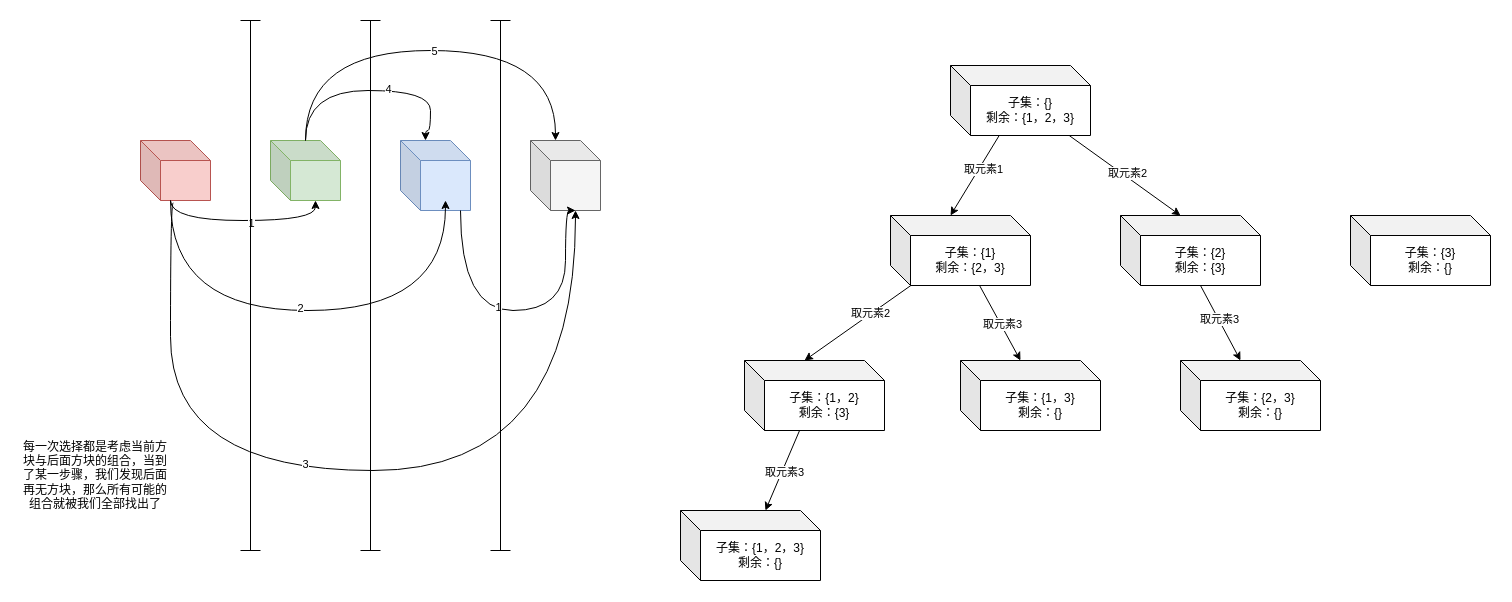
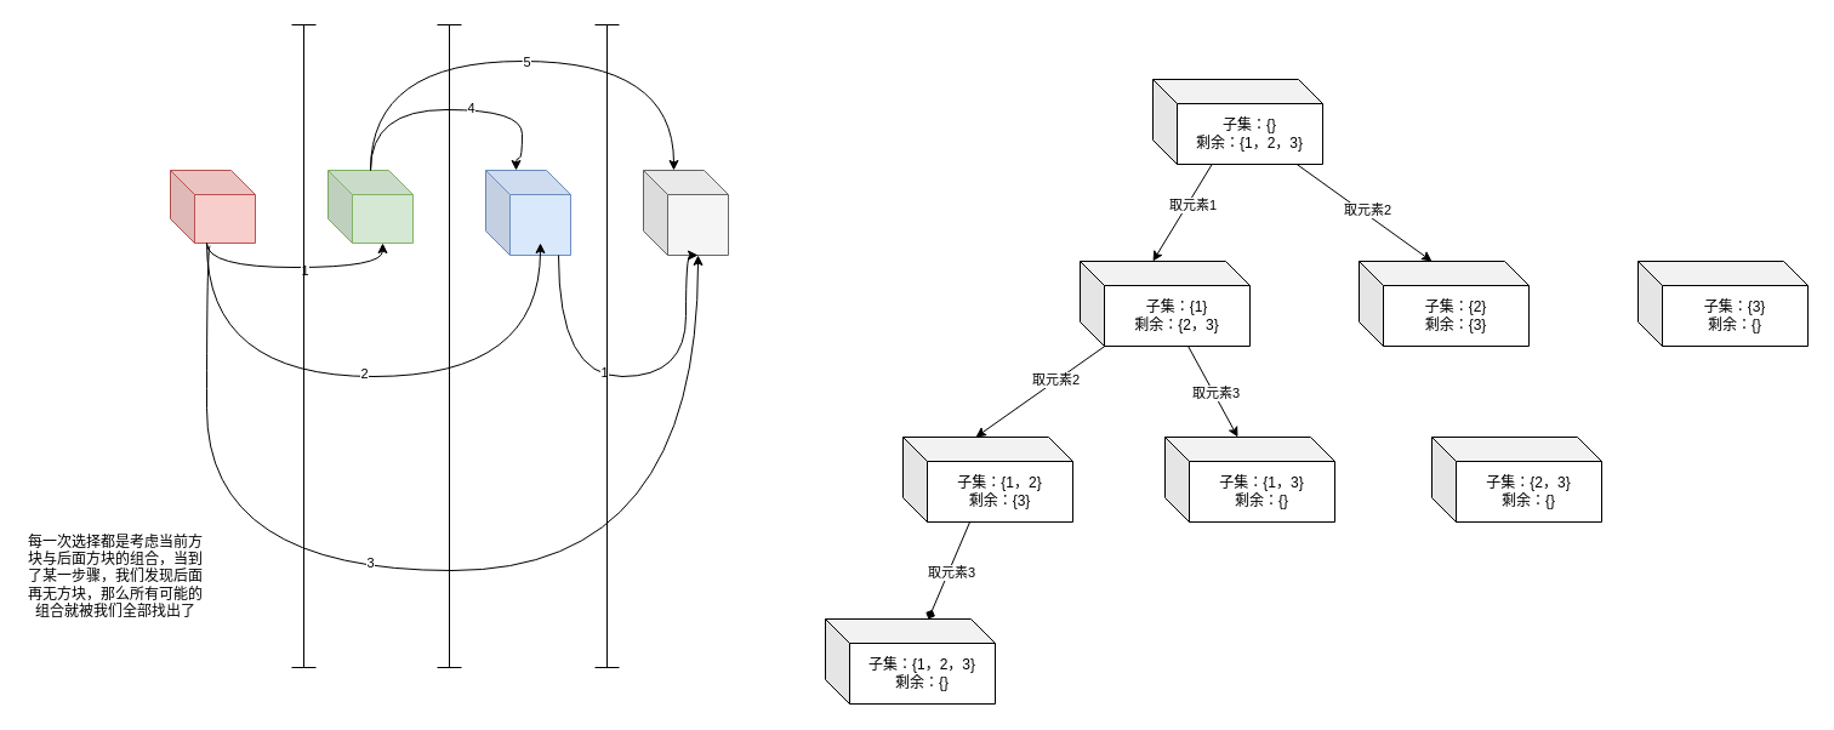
  <mxCell id="0" />
  <mxCell id="1" parent="0" />
  <mxCell id="2" value="子集：{&lt;span style=&quot;background-color: initial;&quot;&gt;}&lt;/span&gt;&lt;br&gt;剩余：{1，2，3}" style="shape=cube;whiteSpace=wrap;html=1;boundedLbl=1;backgroundOutline=1;darkOpacity=0.05;darkOpacity2=0.1;" vertex="1" parent="1"><mxGeometry x="950" y="65" width="140" height="70" as="geometry" /></mxCell>
- <mxCell id="3" style="rounded=0;orthogonalLoop=1;jettySize=auto;html=1;entryX=0;entryY=0;entryDx=60;entryDy=0;entryPerimeter=0;exitX=0;exitY=0;exitDx=80;exitDy=70;exitPerimeter=0;" edge="1" parent="1" source="7" target="36"><mxGeometry relative="1" as="geometry" /></mxCell>
- <mxCell id="4" value="取元素3" style="edgeLabel;html=1;align=center;verticalAlign=middle;resizable=0;points=[];" vertex="1" connectable="0" parent="3"><mxGeometry x="-0.115" y="1" relative="1" as="geometry"><mxPoint as="offset" /></mxGeometry></mxCell>
  <mxCell id="5" value="子集：{1&lt;span style=&quot;background-color: initial;&quot;&gt;}&lt;/span&gt;&lt;br&gt;剩余：{2，3}" style="shape=cube;whiteSpace=wrap;html=1;boundedLbl=1;backgroundOutline=1;darkOpacity=0.05;darkOpacity2=0.1;" vertex="1" parent="1"><mxGeometry x="890" y="215" width="140" height="70" as="geometry" /></mxCell>
  <mxCell id="6" value="子集：{3&lt;span style=&quot;background-color: initial;&quot;&gt;}&lt;/span&gt;&lt;br&gt;剩余：{}" style="shape=cube;whiteSpace=wrap;html=1;boundedLbl=1;backgroundOutline=1;darkOpacity=0.05;darkOpacity2=0.1;" vertex="1" parent="1"><mxGeometry x="1350" y="215" width="140" height="70" as="geometry" /></mxCell>
  <mxCell id="7" value="子集：{2&lt;span style=&quot;background-color: initial;&quot;&gt;}&lt;/span&gt;&lt;br&gt;剩余：{3}" style="shape=cube;whiteSpace=wrap;html=1;boundedLbl=1;backgroundOutline=1;darkOpacity=0.05;darkOpacity2=0.1;" vertex="1" parent="1"><mxGeometry x="1120" y="215" width="140" height="70" as="geometry" /></mxCell>
  <mxCell id="8" style="rounded=0;orthogonalLoop=1;jettySize=auto;html=1;entryX=0;entryY=0;entryDx=60;entryDy=0;entryPerimeter=0;" edge="1" parent="1" source="2" target="5"><mxGeometry relative="1" as="geometry" /></mxCell>
  <mxCell id="9" value="取元素1" style="edgeLabel;html=1;align=center;verticalAlign=middle;resizable=0;points=[];" vertex="1" connectable="0" parent="8"><mxGeometry x="-0.215" y="4" relative="1" as="geometry"><mxPoint as="offset" /></mxGeometry></mxCell>
  <mxCell id="10" style="rounded=0;orthogonalLoop=1;jettySize=auto;html=1;entryX=0;entryY=0;entryDx=60;entryDy=0;entryPerimeter=0;" edge="1" parent="1" source="2" target="7"><mxGeometry relative="1" as="geometry" /></mxCell>
  <mxCell id="11" value="取元素2" style="edgeLabel;html=1;align=center;verticalAlign=middle;resizable=0;points=[];" vertex="1" connectable="0" parent="10"><mxGeometry x="0.004" y="3" relative="1" as="geometry"><mxPoint as="offset" /></mxGeometry></mxCell>
  <mxCell id="12" value="" style="shape=cube;whiteSpace=wrap;html=1;boundedLbl=1;backgroundOutline=1;darkOpacity=0.05;darkOpacity2=0.1;fillColor=#f8cecc;strokeColor=#b85450;" vertex="1" parent="1"><mxGeometry x="140" y="140" width="70" height="60" as="geometry" /></mxCell>
  <mxCell id="13" value="" style="shape=cube;whiteSpace=wrap;html=1;boundedLbl=1;backgroundOutline=1;darkOpacity=0.05;darkOpacity2=0.1;fillColor=#d5e8d4;strokeColor=#82b366;" vertex="1" parent="1"><mxGeometry x="270" y="140" width="70" height="60" as="geometry" /></mxCell>
  <mxCell id="14" value="" style="shape=cube;whiteSpace=wrap;html=1;boundedLbl=1;backgroundOutline=1;darkOpacity=0.05;darkOpacity2=0.1;fillColor=#dae8fc;strokeColor=#6c8ebf;" vertex="1" parent="1"><mxGeometry x="400" y="140" width="70" height="70" as="geometry" /></mxCell>
  <mxCell id="15" style="edgeStyle=orthogonalEdgeStyle;curved=1;rounded=0;orthogonalLoop=1;jettySize=auto;html=1;entryX=0;entryY=0;entryDx=45;entryDy=60;entryPerimeter=0;" edge="1" parent="1" source="12" target="13"><mxGeometry relative="1" as="geometry"><Array as="points"><mxPoint x="170" y="220" /><mxPoint x="315" y="220" /></Array></mxGeometry></mxCell>
  <mxCell id="16" value="1" style="edgeLabel;html=1;align=center;verticalAlign=middle;resizable=0;points=[];" vertex="1" connectable="0" parent="15"><mxGeometry x="0.085" y="-2" relative="1" as="geometry"><mxPoint as="offset" /></mxGeometry></mxCell>
  <mxCell id="17" style="edgeStyle=orthogonalEdgeStyle;curved=1;rounded=0;orthogonalLoop=1;jettySize=auto;html=1;entryX=0;entryY=0;entryDx=45;entryDy=60;entryPerimeter=0;" edge="1" parent="1" source="12" target="14"><mxGeometry relative="1" as="geometry"><Array as="points"><mxPoint x="170" y="310" /><mxPoint x="445" y="310" /></Array></mxGeometry></mxCell>
  <mxCell id="18" value="2" style="edgeLabel;html=1;align=center;verticalAlign=middle;resizable=0;points=[];" vertex="1" connectable="0" parent="17"><mxGeometry x="-0.033" y="3" relative="1" as="geometry"><mxPoint as="offset" /></mxGeometry></mxCell>
  <mxCell id="19" style="edgeStyle=orthogonalEdgeStyle;curved=1;rounded=0;orthogonalLoop=1;jettySize=auto;html=1;entryX=0;entryY=0;entryDx=25;entryDy=0;entryPerimeter=0;" edge="1" parent="1" source="13" target="14"><mxGeometry relative="1" as="geometry"><mxPoint x="430" y="120" as="targetPoint" /><Array as="points"><mxPoint x="305" y="90" /><mxPoint x="430" y="90" /><mxPoint x="430" y="130" /><mxPoint x="425" y="130" /></Array></mxGeometry></mxCell>
  <mxCell id="20" value="4" style="edgeLabel;html=1;align=center;verticalAlign=middle;resizable=0;points=[];" vertex="1" connectable="0" parent="19"><mxGeometry x="0.151" y="2" relative="1" as="geometry"><mxPoint as="offset" /></mxGeometry></mxCell>
  <mxCell id="21" value="" style="shape=cube;whiteSpace=wrap;html=1;boundedLbl=1;backgroundOutline=1;darkOpacity=0.05;darkOpacity2=0.1;fillColor=#f5f5f5;strokeColor=#666666;fontColor=#333333;" vertex="1" parent="1"><mxGeometry x="530" y="140" width="70" height="70" as="geometry" /></mxCell>
  <mxCell id="22" style="edgeStyle=orthogonalEdgeStyle;curved=1;rounded=0;orthogonalLoop=1;jettySize=auto;html=1;entryX=0;entryY=0;entryDx=45;entryDy=70;entryPerimeter=0;exitX=0.467;exitY=1.038;exitDx=0;exitDy=0;exitPerimeter=0;" edge="1" parent="1" source="12" target="21"><mxGeometry relative="1" as="geometry"><Array as="points"><mxPoint x="170" y="203" /><mxPoint x="170" y="470" /><mxPoint x="575" y="470" /></Array></mxGeometry></mxCell>
  <mxCell id="23" value="3" style="edgeLabel;html=1;align=center;verticalAlign=middle;resizable=0;points=[];" vertex="1" connectable="0" parent="22"><mxGeometry x="-0.135" y="7" relative="1" as="geometry"><mxPoint as="offset" /></mxGeometry></mxCell>
  <mxCell id="24" style="edgeStyle=orthogonalEdgeStyle;curved=1;rounded=0;orthogonalLoop=1;jettySize=auto;html=1;entryX=0;entryY=0;entryDx=25;entryDy=0;entryPerimeter=0;" edge="1" parent="1" source="13" target="21"><mxGeometry relative="1" as="geometry"><Array as="points"><mxPoint x="305" y="50" /><mxPoint x="555" y="50" /></Array></mxGeometry></mxCell>
  <mxCell id="25" value="5" style="edgeLabel;html=1;align=center;verticalAlign=middle;resizable=0;points=[];" vertex="1" connectable="0" parent="24"><mxGeometry x="0.015" relative="1" as="geometry"><mxPoint as="offset" /></mxGeometry></mxCell>
  <mxCell id="26" style="edgeStyle=orthogonalEdgeStyle;curved=1;rounded=0;orthogonalLoop=1;jettySize=auto;html=1;entryX=0;entryY=0;entryDx=45;entryDy=70;entryPerimeter=0;" edge="1" parent="1" source="14" target="21"><mxGeometry relative="1" as="geometry"><Array as="points"><mxPoint x="460" y="310" /><mxPoint x="565" y="310" /><mxPoint x="565" y="210" /></Array></mxGeometry></mxCell>
  <mxCell id="27" value="1" style="edgeLabel;html=1;align=center;verticalAlign=middle;resizable=0;points=[];" vertex="1" connectable="0" parent="26"><mxGeometry x="-0.128" y="4" relative="1" as="geometry"><mxPoint as="offset" /></mxGeometry></mxCell>
  <mxCell id="28" value="" style="shape=crossbar;whiteSpace=wrap;html=1;rounded=1;direction=south;" vertex="1" parent="1"><mxGeometry x="240" y="20" width="20" height="530" as="geometry" /></mxCell>
  <mxCell id="29" value="" style="shape=crossbar;whiteSpace=wrap;html=1;rounded=1;direction=south;" vertex="1" parent="1"><mxGeometry x="360" y="20" width="20" height="530" as="geometry" /></mxCell>
  <mxCell id="30" value="" style="shape=crossbar;whiteSpace=wrap;html=1;rounded=1;direction=south;" vertex="1" parent="1"><mxGeometry x="490" y="20" width="20" height="530" as="geometry" /></mxCell>
  <mxCell id="31" value="每一次选择都是考虑当前方块与后面方块的组合，当到了某一步骤，我们发现后面再无方块，那么所有可能的组合就被我们全部找出了" style="text;html=1;strokeColor=none;fillColor=none;align=center;verticalAlign=middle;whiteSpace=wrap;rounded=0;" vertex="1" parent="1"><mxGeometry x="20" y="460" width="150" height="30" as="geometry" /></mxCell>
- <mxCell id="32" style="rounded=0;orthogonalLoop=1;jettySize=auto;html=1;" edge="1" parent="1" source="34" target="41"><mxGeometry relative="1" as="geometry" /></mxCell>
+ <mxCell id="32" style="rounded=0;orthogonalLoop=1;jettySize=auto;html=1;endArrow=diamond;" edge="1" parent="1" source="34" target="41"><mxGeometry relative="1" as="geometry" /></mxCell>
  <mxCell id="33" value="取元素3" style="edgeLabel;html=1;align=center;verticalAlign=middle;resizable=0;points=[];" vertex="1" connectable="0" parent="32"><mxGeometry x="0.017" y="2" relative="1" as="geometry"><mxPoint as="offset" /></mxGeometry></mxCell>
  <mxCell id="34" value="子集：{1，2&lt;span style=&quot;background-color: initial;&quot;&gt;}&lt;/span&gt;&lt;br&gt;剩余：{3}" style="shape=cube;whiteSpace=wrap;html=1;boundedLbl=1;backgroundOutline=1;darkOpacity=0.05;darkOpacity2=0.1;" vertex="1" parent="1"><mxGeometry x="744" y="360" width="140" height="70" as="geometry" /></mxCell>
  <mxCell id="35" value="子集：{1，3&lt;span style=&quot;background-color: initial;&quot;&gt;}&lt;/span&gt;&lt;br&gt;剩余：{}" style="shape=cube;whiteSpace=wrap;html=1;boundedLbl=1;backgroundOutline=1;darkOpacity=0.05;darkOpacity2=0.1;" vertex="1" parent="1"><mxGeometry x="960" y="360" width="140" height="70" as="geometry" /></mxCell>
  <mxCell id="36" value="子集：{2，3&lt;span style=&quot;background-color: initial;&quot;&gt;}&lt;/span&gt;&lt;br&gt;剩余：{}" style="shape=cube;whiteSpace=wrap;html=1;boundedLbl=1;backgroundOutline=1;darkOpacity=0.05;darkOpacity2=0.1;" vertex="1" parent="1"><mxGeometry x="1180" y="360" width="140" height="70" as="geometry" /></mxCell>
  <mxCell id="37" style="rounded=0;orthogonalLoop=1;jettySize=auto;html=1;entryX=0;entryY=0;entryDx=60;entryDy=0;entryPerimeter=0;" edge="1" parent="1" source="5" target="34"><mxGeometry relative="1" as="geometry" /></mxCell>
  <mxCell id="38" value="取元素2" style="edgeLabel;html=1;align=center;verticalAlign=middle;resizable=0;points=[];" vertex="1" connectable="0" parent="37"><mxGeometry x="-0.244" y="-1" relative="1" as="geometry"><mxPoint as="offset" /></mxGeometry></mxCell>
  <mxCell id="39" style="rounded=0;orthogonalLoop=1;jettySize=auto;html=1;entryX=0;entryY=0;entryDx=60;entryDy=0;entryPerimeter=0;" edge="1" parent="1" source="5" target="35"><mxGeometry relative="1" as="geometry" /></mxCell>
  <mxCell id="40" value="取元素3" style="edgeLabel;html=1;align=center;verticalAlign=middle;resizable=0;points=[];" vertex="1" connectable="0" parent="39"><mxGeometry x="0.036" relative="1" as="geometry"><mxPoint x="1" as="offset" /></mxGeometry></mxCell>
  <mxCell id="41" value="子集：{1，2，3&lt;span style=&quot;background-color: initial;&quot;&gt;}&lt;/span&gt;&lt;br&gt;剩余：{}" style="shape=cube;whiteSpace=wrap;html=1;boundedLbl=1;backgroundOutline=1;darkOpacity=0.05;darkOpacity2=0.1;" vertex="1" parent="1"><mxGeometry x="680" y="510" width="140" height="70" as="geometry" /></mxCell>
